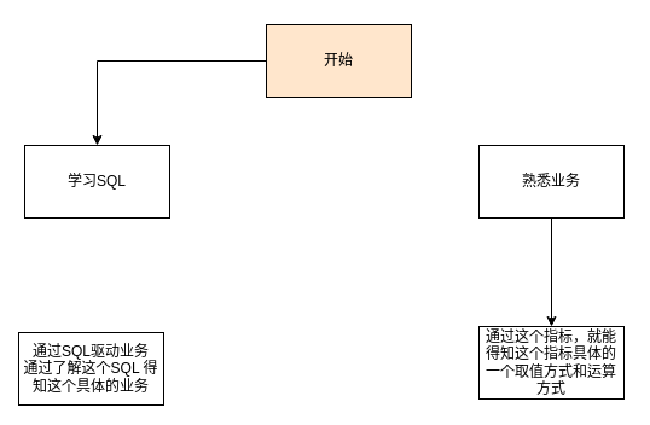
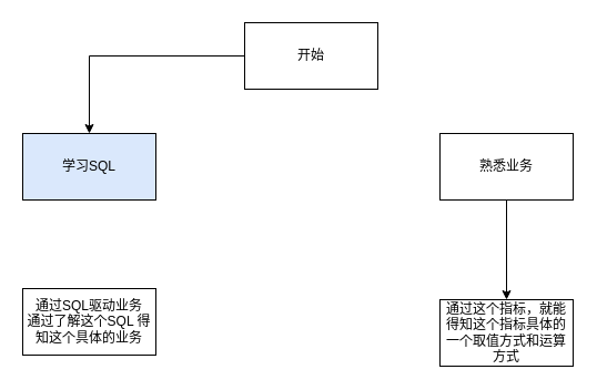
  <mxCell id="0" />
  <mxCell id="1" parent="0" />
  <mxCell id="2" value="" style="edgeStyle=orthogonalEdgeStyle;rounded=0;orthogonalLoop=1;jettySize=auto;html=1;" edge="1" parent="1" source="3" target="4"><mxGeometry relative="1" as="geometry" /></mxCell>
- <mxCell id="3" value="开始" style="rounded=0;whiteSpace=wrap;html=1;fillColor=#ffe6cc;" vertex="1" parent="1"><mxGeometry x="220" y="20" width="120" height="60" as="geometry" /></mxCell>
- <mxCell id="4" value="学习SQL" style="rounded=0;whiteSpace=wrap;html=1;" vertex="1" parent="1"><mxGeometry x="20" y="120" width="120" height="60" as="geometry" /></mxCell>
- <mxCell id="5" value="通过SQL驱动业务&lt;br&gt;通过了解这个SQL 得知这个具体的业务" style="rounded=0;whiteSpace=wrap;html=1;" vertex="1" parent="1"><mxGeometry x="15" y="275" width="120" height="60" as="geometry" /></mxCell>
+ <mxCell id="3" value="开始" style="rounded=0;whiteSpace=wrap;html=1;" vertex="1" parent="1"><mxGeometry x="220" y="20" width="120" height="60" as="geometry" /></mxCell>
+ <mxCell id="4" value="学习SQL" style="rounded=0;whiteSpace=wrap;html=1;fillColor=#dae8fc;" vertex="1" parent="1"><mxGeometry x="20" y="120" width="120" height="60" as="geometry" /></mxCell>
+ <mxCell id="5" value="通过SQL驱动业务&lt;br&gt;通过了解这个SQL 得知这个具体的业务" style="rounded=0;whiteSpace=wrap;html=1;" vertex="1" parent="1"><mxGeometry x="20" y="260" width="120" height="60" as="geometry" /></mxCell>
  <mxCell id="6" value="" style="edgeStyle=orthogonalEdgeStyle;rounded=0;orthogonalLoop=1;jettySize=auto;html=1;" edge="1" parent="1" source="7" target="8"><mxGeometry relative="1" as="geometry" /></mxCell>
  <mxCell id="7" value="熟悉业务" style="rounded=0;whiteSpace=wrap;html=1;" vertex="1" parent="1"><mxGeometry x="396" y="120" width="120" height="60" as="geometry" /></mxCell>
  <mxCell id="8" value="通过这个指标，就能得知这个指标具体的一个取值方式和运算方式" style="rounded=0;whiteSpace=wrap;html=1;" vertex="1" parent="1"><mxGeometry x="396" y="270" width="120" height="60" as="geometry" /></mxCell>
